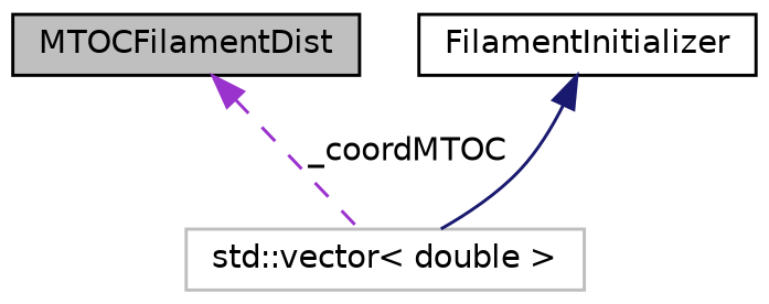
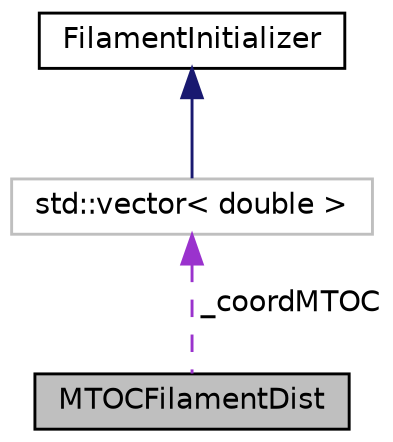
  digraph {
    node [color=black fillcolor=white fontname=Helvetica fontsize=10 shape=record style=filled]
    edge [dir=back fontname=Helvetica fontsize=10 labelfontname=Helvetica labelfontsize=10]
    n1 [fillcolor=grey75 fontcolor=black height=0.2 label=MTOCFilamentDist width=0.4]
    n2 [height=0.2 label=FilamentInitializer width=0.4]
    n3 [color=grey75 height=0.2 label="std::vector\< double \>" width=0.4]
    n2 -> n3 [color=midnightblue style=solid]
-   n1 -> n3 [color=darkorchid3 label=" _coordMTOC" style=dashed]
+   n3 -> n1 [color=darkorchid3 label=" _coordMTOC" style=dashed]
  }
